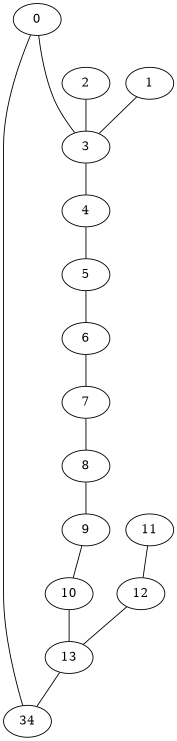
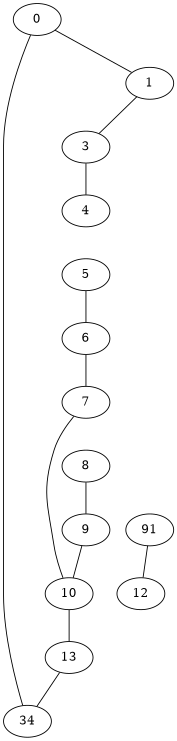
  strict graph {
    0
    1
    n3 [label=34]
    3
-   2
    4
    5
    6
    7
    8
    9
    10
    13
-   11
+   11 [label=91]
    12
-   0 -- 3
+   0 -- 1
    0 -- n3
    1 -- 3
    3 -- 4
-   2 -- 3
-   4 -- 5
    5 -- 6
    6 -- 7
-   7 -- 8
+   7 -- 10
    8 -- 9
    9 -- 10
    10 -- 13
    13 -- n3
    11 -- 12
-   12 -- 13
  }
